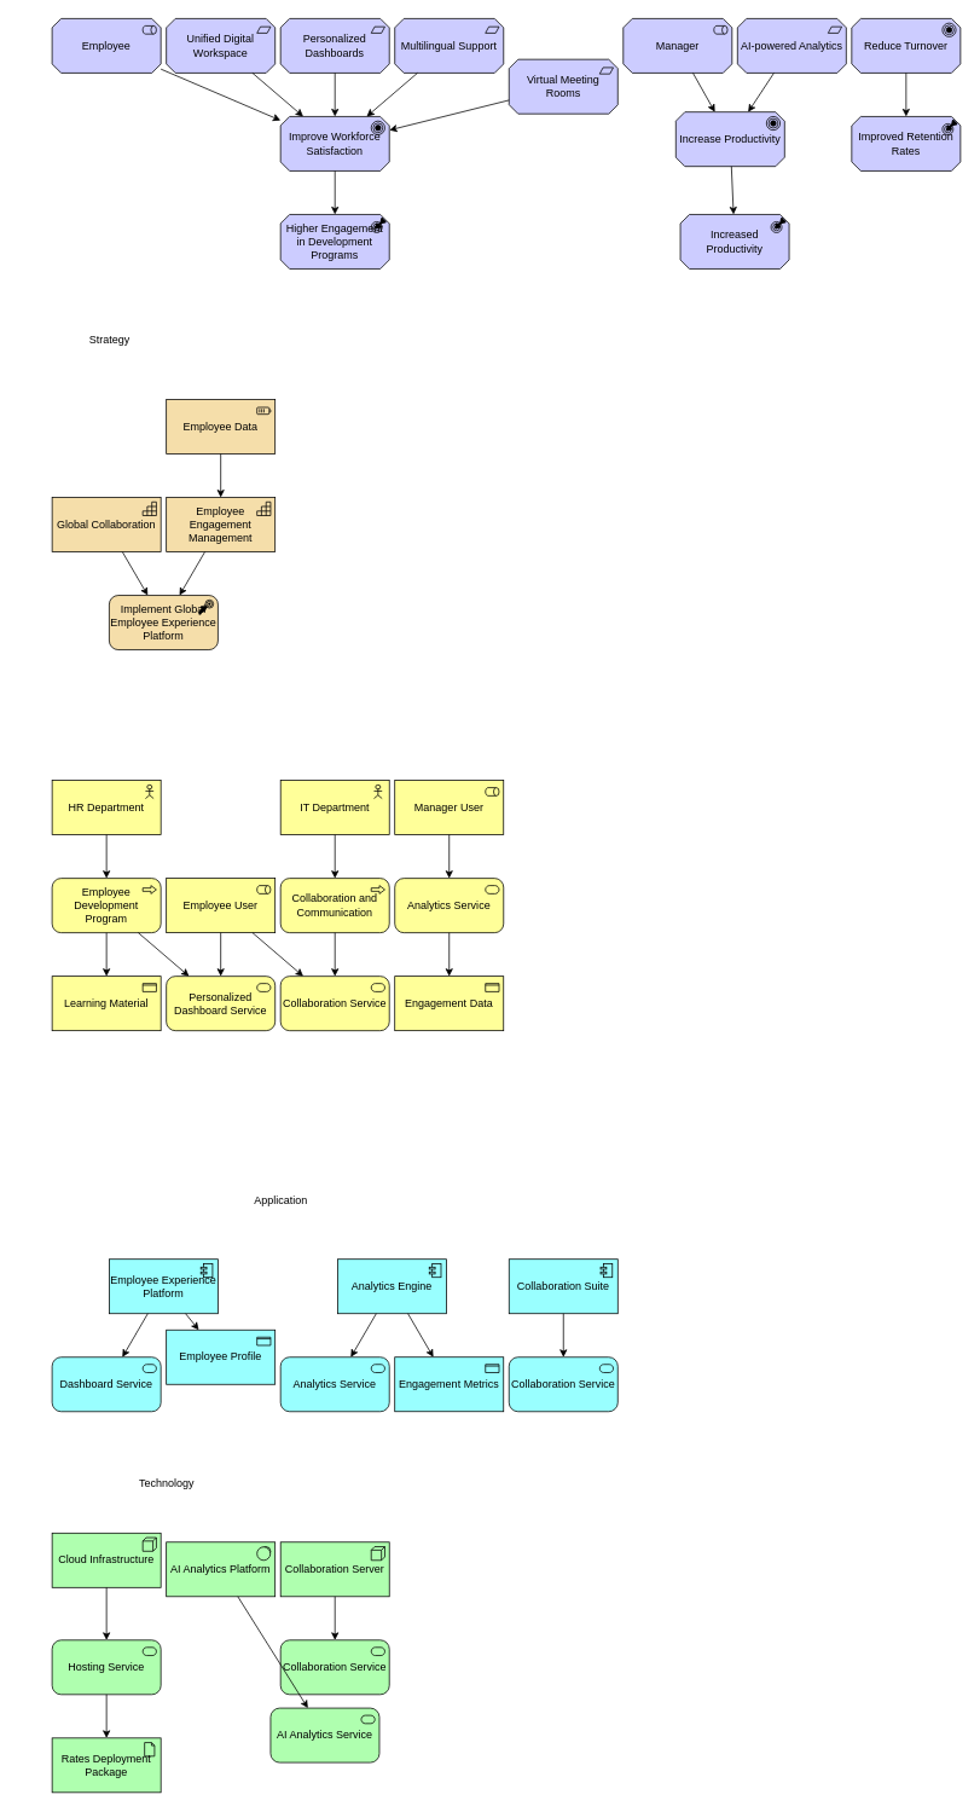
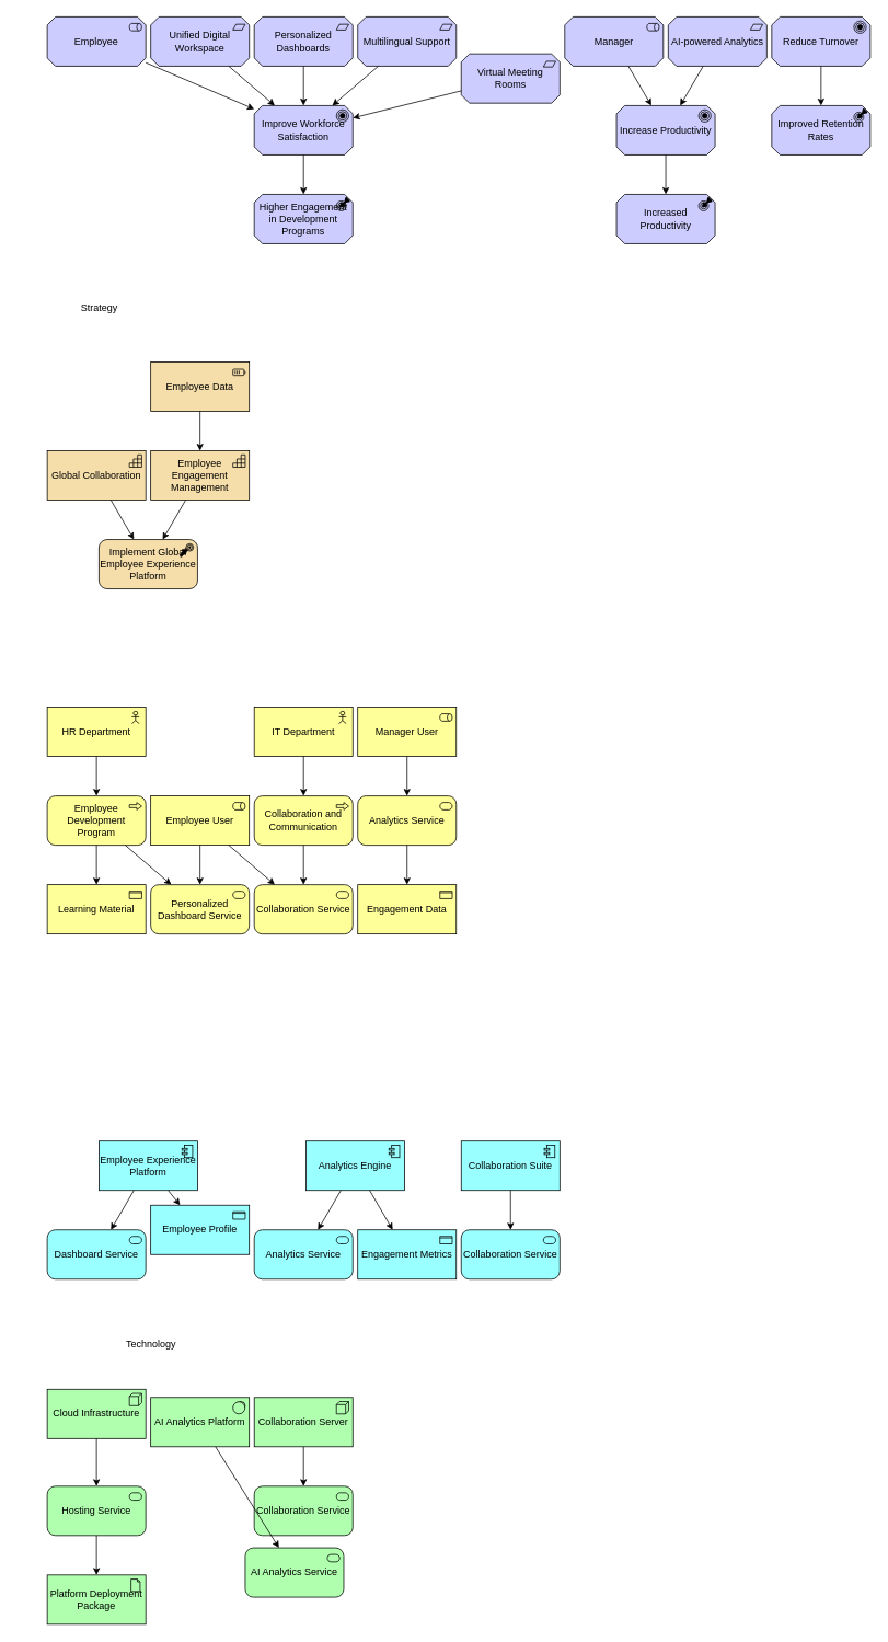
  <mxCell id="0" />
  <mxCell id="1" parent="0" />
  <mxCell id="2" value="Employee" style="html=1;outlineConnect=0;whiteSpace=wrap;fillColor=#CCCCFF;shape=mxgraph.archimate3.application;appType=role;archiType=oct;" vertex="1" parent="1"><mxGeometry x="57" y="20" width="120" height="60" as="geometry" /></mxCell>
  <mxCell id="3" value="Manager" style="html=1;outlineConnect=0;whiteSpace=wrap;fillColor=#CCCCFF;shape=mxgraph.archimate3.application;appType=role;archiType=oct;" vertex="1" parent="1"><mxGeometry x="687" y="20" width="120" height="60" as="geometry" /></mxCell>
  <mxCell id="4" value="Improve Workforce Satisfaction" style="html=1;outlineConnect=0;whiteSpace=wrap;fillColor=#CCCCFF;shape=mxgraph.archimate3.application;appType=goal;archiType=oct;" vertex="1" parent="1"><mxGeometry x="309" y="128" width="120" height="60" as="geometry" /></mxCell>
  <mxCell id="5" value="Reduce Turnover" style="html=1;outlineConnect=0;whiteSpace=wrap;fillColor=#CCCCFF;shape=mxgraph.archimate3.application;appType=goal;archiType=oct;" vertex="1" parent="1"><mxGeometry x="939" y="20" width="120" height="60" as="geometry" /></mxCell>
- <mxCell id="6" value="Increase Productivity" style="html=1;outlineConnect=0;whiteSpace=wrap;fillColor=#CCCCFF;shape=mxgraph.archimate3.application;appType=goal;archiType=oct;" vertex="1" parent="1"><mxGeometry x="745" y="123" width="120" height="60" as="geometry" /></mxCell>
+ <mxCell id="6" value="Increase Productivity" style="html=1;outlineConnect=0;whiteSpace=wrap;fillColor=#CCCCFF;shape=mxgraph.archimate3.application;appType=goal;archiType=oct;" vertex="1" parent="1"><mxGeometry x="750" y="128" width="120" height="60" as="geometry" /></mxCell>
  <mxCell id="7" value="Unified Digital Workspace" style="html=1;outlineConnect=0;whiteSpace=wrap;fillColor=#CCCCFF;shape=mxgraph.archimate3.application;appType=requirement;archiType=oct;" vertex="1" parent="1"><mxGeometry x="183" y="20" width="120" height="60" as="geometry" /></mxCell>
  <mxCell id="8" value="Personalized Dashboards" style="html=1;outlineConnect=0;whiteSpace=wrap;fillColor=#CCCCFF;shape=mxgraph.archimate3.application;appType=requirement;archiType=oct;" vertex="1" parent="1"><mxGeometry x="309" y="20" width="120" height="60" as="geometry" /></mxCell>
  <mxCell id="9" value="AI-powered Analytics" style="html=1;outlineConnect=0;whiteSpace=wrap;fillColor=#CCCCFF;shape=mxgraph.archimate3.application;appType=requirement;archiType=oct;" vertex="1" parent="1"><mxGeometry x="813" y="20" width="120" height="60" as="geometry" /></mxCell>
  <mxCell id="10" value="Multilingual Support" style="html=1;outlineConnect=0;whiteSpace=wrap;fillColor=#CCCCFF;shape=mxgraph.archimate3.application;appType=requirement;archiType=oct;" vertex="1" parent="1"><mxGeometry x="435" y="20" width="120" height="60" as="geometry" /></mxCell>
  <mxCell id="11" value="Virtual Meeting Rooms" style="html=1;outlineConnect=0;whiteSpace=wrap;fillColor=#CCCCFF;shape=mxgraph.archimate3.application;appType=requirement;archiType=oct;" vertex="1" parent="1"><mxGeometry x="561" y="65" width="120" height="60" as="geometry" /></mxCell>
  <mxCell id="12" value="Higher Engagement in Development Programs" style="html=1;outlineConnect=0;whiteSpace=wrap;fillColor=#CCCCFF;shape=mxgraph.archimate3.application;appType=outcome;archiType=oct;" vertex="1" parent="1"><mxGeometry x="309" y="236" width="120" height="60" as="geometry" /></mxCell>
  <mxCell id="13" value="Improved Retention Rates" style="html=1;outlineConnect=0;whiteSpace=wrap;fillColor=#CCCCFF;shape=mxgraph.archimate3.application;appType=outcome;archiType=oct;" vertex="1" parent="1"><mxGeometry x="939" y="128" width="120" height="60" as="geometry" /></mxCell>
  <mxCell id="14" value="Increased Productivity" style="html=1;outlineConnect=0;whiteSpace=wrap;fillColor=#CCCCFF;shape=mxgraph.archimate3.application;appType=outcome;archiType=oct;" vertex="1" parent="1"><mxGeometry x="750" y="236" width="120" height="60" as="geometry" /></mxCell>
  <mxCell id="15" style="html=1;shape=mxgraph.archimate3.relationship;archiType=influence;" edge="1" source="2" target="4" parent="1"><mxGeometry relative="1" as="geometry" /></mxCell>
  <mxCell id="16" style="html=1;shape=mxgraph.archimate3.relationship;archiType=influence;" edge="1" source="3" target="6" parent="1"><mxGeometry relative="1" as="geometry" /></mxCell>
  <mxCell id="17" style="html=1;shape=mxgraph.archimate3.relationship;archiType=influence;" edge="1" source="4" target="12" parent="1"><mxGeometry relative="1" as="geometry" /></mxCell>
  <mxCell id="18" style="html=1;shape=mxgraph.archimate3.relationship;archiType=influence;" edge="1" source="5" target="13" parent="1"><mxGeometry relative="1" as="geometry" /></mxCell>
  <mxCell id="19" style="html=1;shape=mxgraph.archimate3.relationship;archiType=influence;" edge="1" source="6" target="14" parent="1"><mxGeometry relative="1" as="geometry" /></mxCell>
  <mxCell id="20" style="html=1;shape=mxgraph.archimate3.relationship;archiType=influence;" edge="1" source="7" target="4" parent="1"><mxGeometry relative="1" as="geometry" /></mxCell>
  <mxCell id="21" style="html=1;shape=mxgraph.archimate3.relationship;archiType=influence;" edge="1" source="8" target="4" parent="1"><mxGeometry relative="1" as="geometry" /></mxCell>
  <mxCell id="22" style="html=1;shape=mxgraph.archimate3.relationship;archiType=influence;" edge="1" source="9" target="6" parent="1"><mxGeometry relative="1" as="geometry" /></mxCell>
  <mxCell id="23" style="html=1;shape=mxgraph.archimate3.relationship;archiType=influence;" edge="1" source="10" target="4" parent="1"><mxGeometry relative="1" as="geometry" /></mxCell>
  <mxCell id="24" style="html=1;shape=mxgraph.archimate3.relationship;archiType=influence;" edge="1" source="11" target="4" parent="1"><mxGeometry relative="1" as="geometry" /></mxCell>
  <mxCell id="25" value="Strategy" style="text;html=1;align=center;verticalAlign=middle;resizable=0;points=[];" vertex="1" parent="1"><mxGeometry x="20" y="360" width="200" height="30" as="geometry" /></mxCell>
  <mxCell id="26" value="Employee Engagement Management" style="html=1;outlineConnect=0;whiteSpace=wrap;fillColor=#F5DEAA;shape=mxgraph.archimate3.application;appType=capability;archiType=square;" vertex="1" parent="1"><mxGeometry x="183" y="548" width="120" height="60" as="geometry" /></mxCell>
  <mxCell id="27" value="Global Collaboration" style="html=1;outlineConnect=0;whiteSpace=wrap;fillColor=#F5DEAA;shape=mxgraph.archimate3.application;appType=capability;archiType=square;" vertex="1" parent="1"><mxGeometry x="57" y="548" width="120" height="60" as="geometry" /></mxCell>
  <mxCell id="28" value="Employee Data" style="html=1;outlineConnect=0;whiteSpace=wrap;fillColor=#F5DEAA;shape=mxgraph.archimate3.application;appType=resource;archiType=square;" vertex="1" parent="1"><mxGeometry x="183" y="440" width="120" height="60" as="geometry" /></mxCell>
  <mxCell id="29" value="Implement Global Employee Experience Platform" style="html=1;outlineConnect=0;whiteSpace=wrap;fillColor=#F5DEAA;shape=mxgraph.archimate3.application;appType=course;archiType=rounded;" vertex="1" parent="1"><mxGeometry x="120" y="656" width="120" height="60" as="geometry" /></mxCell>
  <mxCell id="30" style="html=1;shape=mxgraph.archimate3.relationship;archiType=assignment;" edge="1" source="26" target="29" parent="1"><mxGeometry relative="1" as="geometry" /></mxCell>
  <mxCell id="31" style="html=1;shape=mxgraph.archimate3.relationship;archiType=assignment;" edge="1" source="27" target="29" parent="1"><mxGeometry relative="1" as="geometry" /></mxCell>
  <mxCell id="32" style="html=1;shape=mxgraph.archimate3.relationship;archiType=association;" edge="1" source="28" target="26" parent="1"><mxGeometry relative="1" as="geometry" /></mxCell>
  <mxCell id="33" value="HR Department" style="html=1;outlineConnect=0;whiteSpace=wrap;fillColor=#FFFF99;shape=mxgraph.archimate3.application;appType=actor;archiType=square;" vertex="1" parent="1"><mxGeometry x="57" y="860" width="120" height="60" as="geometry" /></mxCell>
  <mxCell id="34" value="IT Department" style="html=1;outlineConnect=0;whiteSpace=wrap;fillColor=#FFFF99;shape=mxgraph.archimate3.application;appType=actor;archiType=square;" vertex="1" parent="1"><mxGeometry x="309" y="860" width="120" height="60" as="geometry" /></mxCell>
  <mxCell id="35" value="Employee User" style="html=1;outlineConnect=0;whiteSpace=wrap;fillColor=#FFFF99;shape=mxgraph.archimate3.application;appType=role;archiType=square;" vertex="1" parent="1"><mxGeometry x="183" y="968" width="120" height="60" as="geometry" /></mxCell>
  <mxCell id="36" value="Manager User" style="html=1;outlineConnect=0;whiteSpace=wrap;fillColor=#FFFF99;shape=mxgraph.archimate3.application;appType=role;archiType=square;" vertex="1" parent="1"><mxGeometry x="435" y="860" width="120" height="60" as="geometry" /></mxCell>
  <mxCell id="37" value="Employee Development Program" style="html=1;outlineConnect=0;whiteSpace=wrap;fillColor=#FFFF99;shape=mxgraph.archimate3.application;appType=proc;archiType=rounded;" vertex="1" parent="1"><mxGeometry x="57" y="968" width="120" height="60" as="geometry" /></mxCell>
  <mxCell id="38" value="Collaboration and Communication" style="html=1;outlineConnect=0;whiteSpace=wrap;fillColor=#FFFF99;shape=mxgraph.archimate3.application;appType=proc;archiType=rounded;" vertex="1" parent="1"><mxGeometry x="309" y="968" width="120" height="60" as="geometry" /></mxCell>
  <mxCell id="39" value="Personalized Dashboard Service" style="html=1;outlineConnect=0;whiteSpace=wrap;fillColor=#FFFF99;shape=mxgraph.archimate3.application;appType=serv;archiType=rounded;" vertex="1" parent="1"><mxGeometry x="183" y="1076" width="120" height="60" as="geometry" /></mxCell>
  <mxCell id="40" value="Analytics Service" style="html=1;outlineConnect=0;whiteSpace=wrap;fillColor=#FFFF99;shape=mxgraph.archimate3.application;appType=serv;archiType=rounded;" vertex="1" parent="1"><mxGeometry x="435" y="968" width="120" height="60" as="geometry" /></mxCell>
  <mxCell id="41" value="Collaboration Service" style="html=1;outlineConnect=0;whiteSpace=wrap;fillColor=#FFFF99;shape=mxgraph.archimate3.application;appType=serv;archiType=rounded;" vertex="1" parent="1"><mxGeometry x="309" y="1076" width="120" height="60" as="geometry" /></mxCell>
  <mxCell id="42" value="Learning Material" style="html=1;outlineConnect=0;whiteSpace=wrap;fillColor=#FFFF99;shape=mxgraph.archimate3.application;appType=passive;archiType=square;" vertex="1" parent="1"><mxGeometry x="57" y="1076" width="120" height="60" as="geometry" /></mxCell>
  <mxCell id="43" value="Engagement Data" style="html=1;outlineConnect=0;whiteSpace=wrap;fillColor=#FFFF99;shape=mxgraph.archimate3.application;appType=passive;archiType=square;" vertex="1" parent="1"><mxGeometry x="435" y="1076" width="120" height="60" as="geometry" /></mxCell>
  <mxCell id="44" style="html=1;shape=mxgraph.archimate3.relationship;archiType=assignment;" edge="1" source="33" target="37" parent="1"><mxGeometry relative="1" as="geometry" /></mxCell>
  <mxCell id="45" style="html=1;shape=mxgraph.archimate3.relationship;archiType=assignment;" edge="1" source="34" target="38" parent="1"><mxGeometry relative="1" as="geometry" /></mxCell>
  <mxCell id="46" style="html=1;shape=mxgraph.archimate3.relationship;archiType=access;" edge="1" source="35" target="39" parent="1"><mxGeometry relative="1" as="geometry" /></mxCell>
  <mxCell id="47" style="html=1;shape=mxgraph.archimate3.relationship;archiType=access;" edge="1" source="35" target="41" parent="1"><mxGeometry relative="1" as="geometry" /></mxCell>
  <mxCell id="48" style="html=1;shape=mxgraph.archimate3.relationship;archiType=access;" edge="1" source="36" target="40" parent="1"><mxGeometry relative="1" as="geometry" /></mxCell>
  <mxCell id="49" style="html=1;shape=mxgraph.archimate3.relationship;archiType=serving;" edge="1" source="37" target="39" parent="1"><mxGeometry relative="1" as="geometry" /></mxCell>
  <mxCell id="50" style="html=1;shape=mxgraph.archimate3.relationship;archiType=access;" edge="1" source="37" target="42" parent="1"><mxGeometry relative="1" as="geometry" /></mxCell>
  <mxCell id="51" style="html=1;shape=mxgraph.archimate3.relationship;archiType=serving;" edge="1" source="38" target="41" parent="1"><mxGeometry relative="1" as="geometry" /></mxCell>
  <mxCell id="52" style="html=1;shape=mxgraph.archimate3.relationship;archiType=access;" edge="1" source="40" target="43" parent="1"><mxGeometry relative="1" as="geometry" /></mxCell>
- <mxCell id="53" value="Application" style="text;html=1;align=center;verticalAlign=middle;resizable=0;points=[];" vertex="1" parent="1"><mxGeometry x="209" y="1308" width="200" height="30" as="geometry" /></mxCell>
  <mxCell id="54" value="Employee Experience Platform" style="html=1;outlineConnect=0;whiteSpace=wrap;fillColor=#99ffff;shape=mxgraph.archimate3.application;appType=comp;archiType=square;" vertex="1" parent="1"><mxGeometry x="120" y="1388" width="120" height="60" as="geometry" /></mxCell>
  <mxCell id="55" value="Analytics Engine" style="html=1;outlineConnect=0;whiteSpace=wrap;fillColor=#99ffff;shape=mxgraph.archimate3.application;appType=comp;archiType=square;" vertex="1" parent="1"><mxGeometry x="372" y="1388" width="120" height="60" as="geometry" /></mxCell>
  <mxCell id="56" value="Collaboration Suite" style="html=1;outlineConnect=0;whiteSpace=wrap;fillColor=#99ffff;shape=mxgraph.archimate3.application;appType=comp;archiType=square;" vertex="1" parent="1"><mxGeometry x="561" y="1388" width="120" height="60" as="geometry" /></mxCell>
  <mxCell id="57" value="Dashboard Service" style="html=1;outlineConnect=0;whiteSpace=wrap;fillColor=#99ffff;shape=mxgraph.archimate3.application;appType=serv;archiType=rounded;" vertex="1" parent="1"><mxGeometry x="57" y="1496" width="120" height="60" as="geometry" /></mxCell>
  <mxCell id="58" value="Analytics Service" style="html=1;outlineConnect=0;whiteSpace=wrap;fillColor=#99ffff;shape=mxgraph.archimate3.application;appType=serv;archiType=rounded;" vertex="1" parent="1"><mxGeometry x="309" y="1496" width="120" height="60" as="geometry" /></mxCell>
  <mxCell id="59" value="Collaboration Service" style="html=1;outlineConnect=0;whiteSpace=wrap;fillColor=#99ffff;shape=mxgraph.archimate3.application;appType=serv;archiType=rounded;" vertex="1" parent="1"><mxGeometry x="561" y="1496" width="120" height="60" as="geometry" /></mxCell>
  <mxCell id="60" value="Employee Profile" style="html=1;outlineConnect=0;whiteSpace=wrap;fillColor=#99ffff;shape=mxgraph.archimate3.application;appType=passive;archiType=square;" vertex="1" parent="1"><mxGeometry x="183" y="1466" width="120" height="60" as="geometry" /></mxCell>
  <mxCell id="61" value="Engagement Metrics" style="html=1;outlineConnect=0;whiteSpace=wrap;fillColor=#99ffff;shape=mxgraph.archimate3.application;appType=passive;archiType=square;" vertex="1" parent="1"><mxGeometry x="435" y="1496" width="120" height="60" as="geometry" /></mxCell>
  <mxCell id="62" style="html=1;shape=mxgraph.archimate3.relationship;archiType=serving;" edge="1" source="54" target="57" parent="1"><mxGeometry relative="1" as="geometry" /></mxCell>
  <mxCell id="63" style="html=1;shape=mxgraph.archimate3.relationship;archiType=serving;" edge="1" source="55" target="58" parent="1"><mxGeometry relative="1" as="geometry" /></mxCell>
  <mxCell id="64" style="html=1;shape=mxgraph.archimate3.relationship;archiType=serving;" edge="1" source="56" target="59" parent="1"><mxGeometry relative="1" as="geometry" /></mxCell>
  <mxCell id="65" style="html=1;shape=mxgraph.archimate3.relationship;archiType=access;" edge="1" source="54" target="60" parent="1"><mxGeometry relative="1" as="geometry" /></mxCell>
  <mxCell id="66" style="html=1;shape=mxgraph.archimate3.relationship;archiType=access;" edge="1" source="55" target="61" parent="1"><mxGeometry relative="1" as="geometry" /></mxCell>
  <mxCell id="67" value="Technology" style="text;html=1;align=center;verticalAlign=middle;resizable=0;points=[];" vertex="1" parent="1"><mxGeometry x="83" y="1620" width="200" height="30" as="geometry" /></mxCell>
  <mxCell id="68" value="Cloud Infrastructure" style="html=1;outlineConnect=0;whiteSpace=wrap;fillColor=#AFFFAF;shape=mxgraph.archimate3.application;appType=node;archiType=square;" vertex="1" parent="1"><mxGeometry x="57" y="1690" width="120" height="60" as="geometry" /></mxCell>
  <mxCell id="69" value="AI Analytics Platform" style="html=1;outlineConnect=0;whiteSpace=wrap;fillColor=#AFFFAF;shape=mxgraph.archimate3.application;appType=sysSw;archiType=square;" vertex="1" parent="1"><mxGeometry x="183" y="1700" width="120" height="60" as="geometry" /></mxCell>
  <mxCell id="70" value="Collaboration Server" style="html=1;outlineConnect=0;whiteSpace=wrap;fillColor=#AFFFAF;shape=mxgraph.archimate3.application;appType=node;archiType=square;" vertex="1" parent="1"><mxGeometry x="309" y="1700" width="120" height="60" as="geometry" /></mxCell>
  <mxCell id="71" value="Hosting Service" style="html=1;outlineConnect=0;whiteSpace=wrap;fillColor=#AFFFAF;shape=mxgraph.archimate3.application;appType=serv;archiType=rounded;" vertex="1" parent="1"><mxGeometry x="57" y="1808" width="120" height="60" as="geometry" /></mxCell>
  <mxCell id="72" value="AI Analytics Service" style="html=1;outlineConnect=0;whiteSpace=wrap;fillColor=#AFFFAF;shape=mxgraph.archimate3.application;appType=serv;archiType=rounded;" vertex="1" parent="1"><mxGeometry x="298" y="1883" width="120" height="60" as="geometry" /></mxCell>
  <mxCell id="73" value="Collaboration Service" style="html=1;outlineConnect=0;whiteSpace=wrap;fillColor=#AFFFAF;shape=mxgraph.archimate3.application;appType=serv;archiType=rounded;" vertex="1" parent="1"><mxGeometry x="309" y="1808" width="120" height="60" as="geometry" /></mxCell>
- <mxCell id="74" value="Rates Deployment Package" style="html=1;outlineConnect=0;whiteSpace=wrap;fillColor=#AFFFAF;shape=mxgraph.archimate3.application;appType=artifact;archiType=square;" vertex="1" parent="1"><mxGeometry x="57" y="1916" width="120" height="60" as="geometry" /></mxCell>
+ <mxCell id="74" value="Platform Deployment Package" style="html=1;outlineConnect=0;whiteSpace=wrap;fillColor=#AFFFAF;shape=mxgraph.archimate3.application;appType=artifact;archiType=square;" vertex="1" parent="1"><mxGeometry x="57" y="1916" width="120" height="60" as="geometry" /></mxCell>
  <mxCell id="75" style="html=1;shape=mxgraph.archimate3.relationship;archiType=serving;" edge="1" source="68" target="71" parent="1"><mxGeometry relative="1" as="geometry" /></mxCell>
  <mxCell id="76" style="html=1;shape=mxgraph.archimate3.relationship;archiType=serving;" edge="1" source="69" target="72" parent="1"><mxGeometry relative="1" as="geometry" /></mxCell>
  <mxCell id="77" style="html=1;shape=mxgraph.archimate3.relationship;archiType=serving;" edge="1" source="70" target="73" parent="1"><mxGeometry relative="1" as="geometry" /></mxCell>
  <mxCell id="78" style="html=1;shape=mxgraph.archimate3.relationship;archiType=assignment;" edge="1" source="71" target="74" parent="1"><mxGeometry relative="1" as="geometry" /></mxCell>
